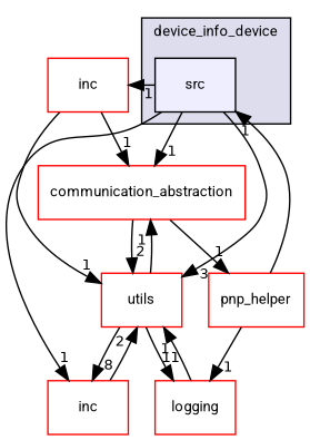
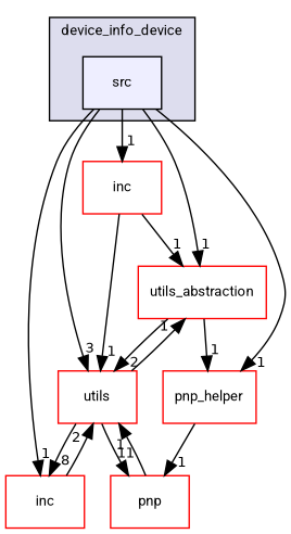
  digraph {
    compound=true
    fontname=Roboto
    node [fillcolor=white fontname=Roboto fontsize=10 shape=box style=filled color=red]
    edge [fontname=Roboto headlabel=1 labeldistance=1.5 labelfontname=Helvetica labelfontsize=10]
    n1 [fillcolor="#eeeeff" label=src pencolor=black color=""]
    n2 [label=inc]
    n3 [label=inc]
-   n4 [label=communication_abstraction]
+   n4 [label=utils_abstraction]
    n5 [label=utils]
    n6 [label=pnp_helper]
-   n7 [label=logging]
+   n7 [label=pnp]
    subgraph cluster_1 {
      bgcolor="#ddddee"
      fontsize=10
      label=device_info_device
      pencolor=black
      n1
    }
    n1 -> n2
    n1 -> n3
    n1 -> n4
    n1 -> n5 [headlabel=3]
-   n6 -> n1
+   n1 -> n6
    n2 -> n4
    n2 -> n5
    n3 -> n5 [headlabel=2]
    n4 -> n5 [headlabel=2]
    n4 -> n6
    n5 -> n3 [headlabel=8]
    n5 -> n4
    n5 -> n7 [headlabel=11]
    n6 -> n7
    n7 -> n5
  }
